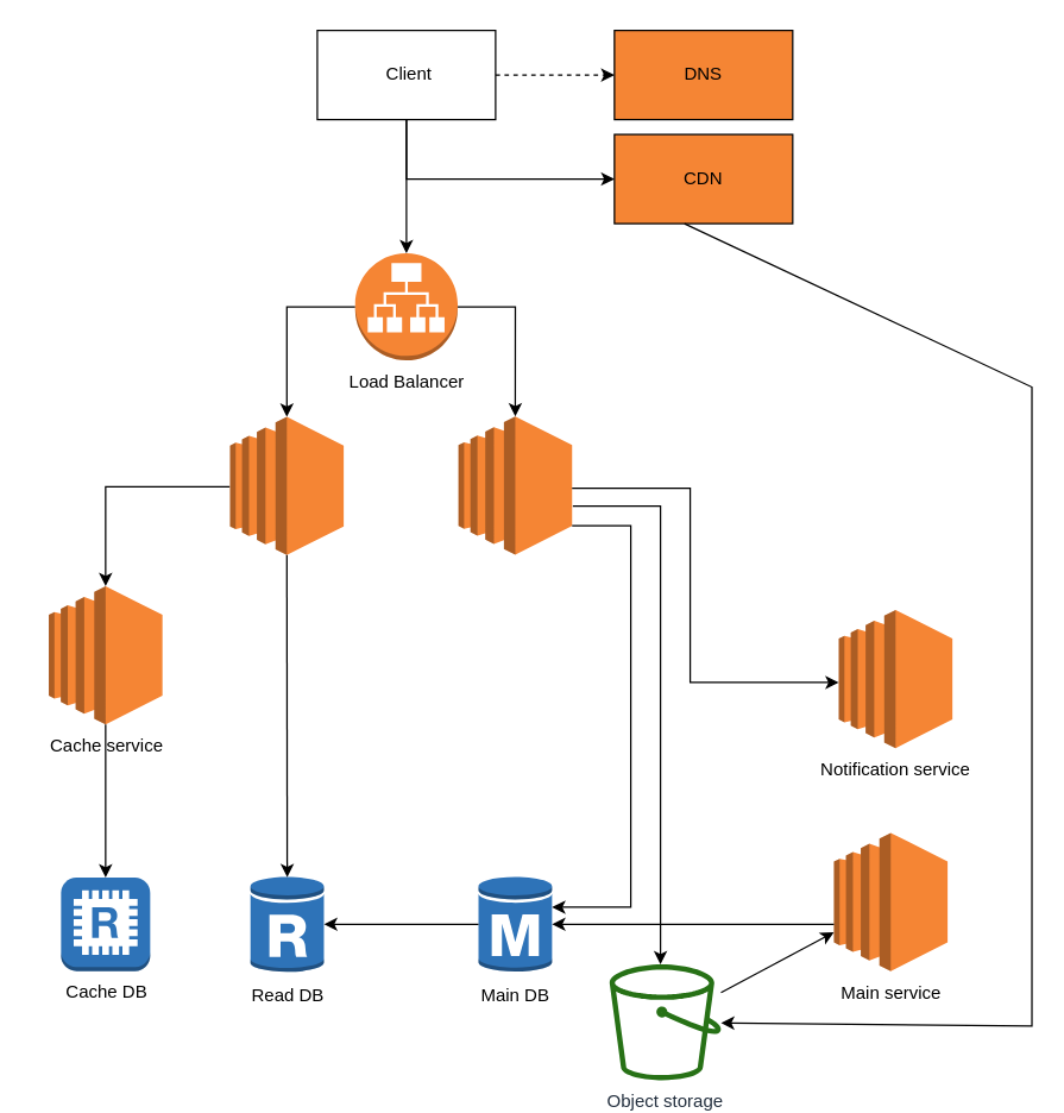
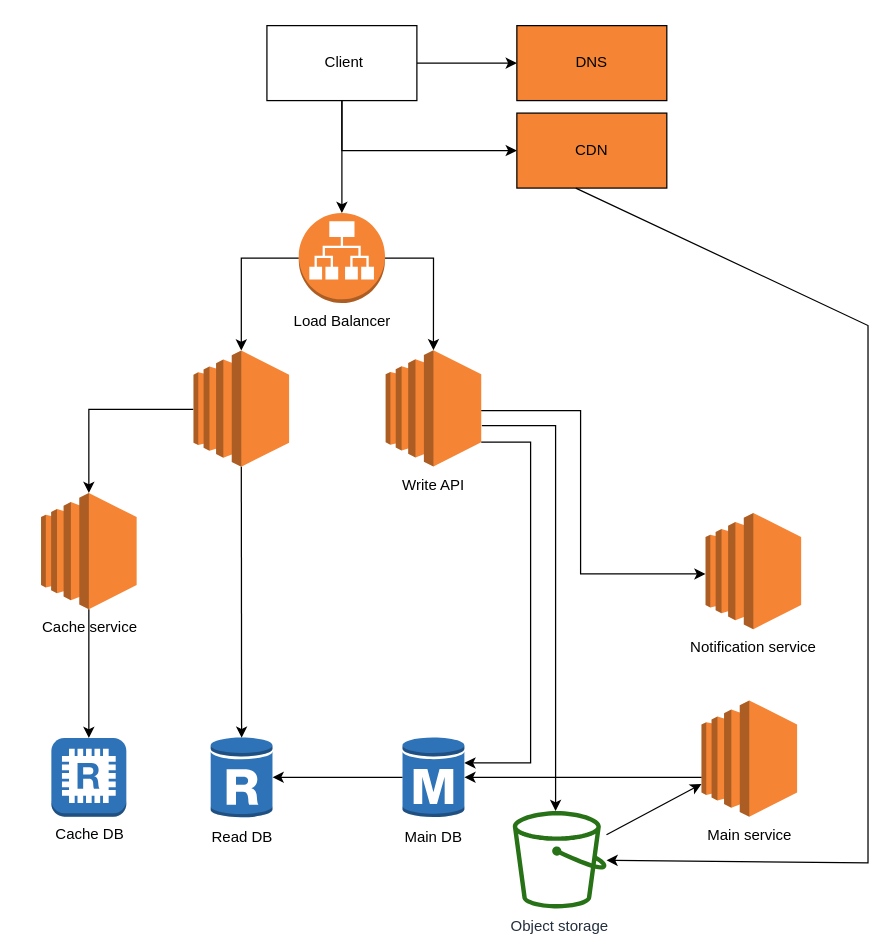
  <mxCell id="0" />
  <mxCell id="1" parent="0" />
  <mxCell id="2" value="&lt;div&gt;Object storage&lt;/div&gt;" style="outlineConnect=0;fontColor=#232F3E;gradientColor=none;fillColor=#277116;strokeColor=none;dashed=0;verticalLabelPosition=bottom;verticalAlign=top;align=center;html=1;fontSize=12;fontStyle=0;aspect=fixed;pointerEvents=1;shape=mxgraph.aws4.bucket;labelBackgroundColor=#ffffff;" parent="1" vertex="1"><mxGeometry x="409.75" y="648.5" width="75" height="78" as="geometry" /></mxCell>
- <mxCell id="3" value="" style="edgeStyle=orthogonalEdgeStyle;rounded=0;orthogonalLoop=1;jettySize=auto;html=1;dashed=1;" edge="1" parent="1" source="5" target="6"><mxGeometry relative="1" as="geometry" /></mxCell>
+ <mxCell id="3" value="" style="edgeStyle=orthogonalEdgeStyle;rounded=0;orthogonalLoop=1;jettySize=auto;html=1;" edge="1" parent="1" source="5" target="6"><mxGeometry relative="1" as="geometry" /></mxCell>
  <mxCell id="4" value="" style="edgeStyle=orthogonalEdgeStyle;rounded=0;orthogonalLoop=1;jettySize=auto;html=1;" edge="1" parent="1" source="5" target="7"><mxGeometry relative="1" as="geometry"><Array as="points"><mxPoint x="273" y="120" /></Array></mxGeometry></mxCell>
  <mxCell id="5" value="&lt;span style=&quot;white-space: pre;&quot;&gt;&#09;&lt;/span&gt;Client&lt;span style=&quot;white-space: pre;&quot;&gt;&#09;&lt;/span&gt;" style="rounded=0;whiteSpace=wrap;html=1;" vertex="1" parent="1"><mxGeometry x="213" y="20" width="120" height="60" as="geometry" /></mxCell>
  <mxCell id="6" value="DNS" style="rounded=0;whiteSpace=wrap;html=1;fillColor=#f58534;" vertex="1" parent="1"><mxGeometry x="413" y="20" width="120" height="60" as="geometry" /></mxCell>
  <mxCell id="7" value="CDN" style="rounded=0;whiteSpace=wrap;html=1;fillColor=#f58534;" vertex="1" parent="1"><mxGeometry x="413" y="90" width="120" height="60" as="geometry" /></mxCell>
  <mxCell id="8" style="edgeStyle=orthogonalEdgeStyle;rounded=0;orthogonalLoop=1;jettySize=auto;html=1;exitX=0;exitY=0.5;exitDx=0;exitDy=0;exitPerimeter=0;entryX=0.5;entryY=0;entryDx=0;entryDy=0;entryPerimeter=0;" edge="1" parent="1" source="12" target="18"><mxGeometry relative="1" as="geometry"><mxPoint x="164" y="320" as="targetPoint" /></mxGeometry></mxCell>
  <mxCell id="9" value="" style="endArrow=classic;html=1;rounded=0;exitX=0.5;exitY=1;exitDx=0;exitDy=0;entryX=0.5;entryY=0;entryDx=0;entryDy=0;entryPerimeter=0;" edge="1" parent="1" source="5" target="12"><mxGeometry width="50" height="50" relative="1" as="geometry"><mxPoint x="394" y="370" as="sourcePoint" /><mxPoint x="304" y="170" as="targetPoint" /></mxGeometry></mxCell>
  <mxCell id="10" value="" style="endArrow=classic;html=1;rounded=0;exitX=0.5;exitY=1;exitDx=0;exitDy=0;" edge="1" parent="1" target="2"><mxGeometry width="50" height="50" relative="1" as="geometry"><mxPoint x="460.13" y="150" as="sourcePoint" /><mxPoint x="486.123" y="729.101" as="targetPoint" /><Array as="points"><mxPoint x="694" y="260" /><mxPoint x="694" y="510" /><mxPoint x="694" y="690" /></Array></mxGeometry></mxCell>
  <mxCell id="11" value="" style="group" vertex="1" connectable="0" parent="1"><mxGeometry x="223" y="170" width="100" height="102" as="geometry" /></mxCell>
  <mxCell id="12" value="" style="outlineConnect=0;dashed=0;verticalLabelPosition=bottom;verticalAlign=top;align=center;html=1;shape=mxgraph.aws3.application_load_balancer;fillColor=#F58534;gradientColor=none;" vertex="1" parent="11"><mxGeometry x="15.5" width="69" height="72" as="geometry" /></mxCell>
  <mxCell id="13" value="&lt;div&gt;Load Balancer&lt;/div&gt;" style="text;html=1;align=center;verticalAlign=middle;resizable=0;points=[];autosize=1;strokeColor=none;fillColor=none;" vertex="1" parent="11"><mxGeometry y="72" width="100" height="30" as="geometry" /></mxCell>
  <mxCell id="14" value="" style="group" vertex="1" connectable="0" parent="1"><mxGeometry x="308" y="279.75" width="76.5" height="123" as="geometry" /></mxCell>
  <mxCell id="15" value="" style="outlineConnect=0;dashed=0;verticalLabelPosition=bottom;verticalAlign=top;align=center;html=1;shape=mxgraph.aws3.ec2;fillColor=#F58534;gradientColor=none;" vertex="1" parent="14"><mxGeometry width="76.5" height="93" as="geometry" /></mxCell>
+ <mxCell id="16" value="&lt;div&gt;Write API&lt;/div&gt;" style="text;html=1;align=center;verticalAlign=middle;resizable=0;points=[];autosize=1;strokeColor=none;fillColor=none;" vertex="1" parent="14"><mxGeometry x="3.25" y="93" width="70" height="30" as="geometry" /></mxCell>
  <mxCell id="17" value="" style="group" vertex="1" connectable="0" parent="1"><mxGeometry x="154.25" y="280" width="76.5" height="123" as="geometry" /></mxCell>
  <mxCell id="18" value="" style="outlineConnect=0;dashed=0;verticalLabelPosition=bottom;verticalAlign=top;align=center;html=1;shape=mxgraph.aws3.ec2;fillColor=#F58534;gradientColor=none;direction=south;rotation=-90;" vertex="1" parent="17"><mxGeometry x="-8.25" y="8.25" width="93" height="76.5" as="geometry" /></mxCell>
  <mxCell id="19" style="edgeStyle=orthogonalEdgeStyle;rounded=0;orthogonalLoop=1;jettySize=auto;html=1;exitX=1;exitY=0.5;exitDx=0;exitDy=0;exitPerimeter=0;entryX=0.5;entryY=0;entryDx=0;entryDy=0;entryPerimeter=0;" edge="1" parent="1" source="12" target="15"><mxGeometry relative="1" as="geometry"><Array as="points"><mxPoint x="346" y="206" /></Array></mxGeometry></mxCell>
  <mxCell id="20" style="edgeStyle=orthogonalEdgeStyle;rounded=0;orthogonalLoop=1;jettySize=auto;html=1;" edge="1" parent="1" target="2"><mxGeometry relative="1" as="geometry"><mxPoint x="414" y="700" as="targetPoint" /><mxPoint x="385" y="340" as="sourcePoint" /><Array as="points"><mxPoint x="385" y="340" /><mxPoint x="444" y="340" /></Array></mxGeometry></mxCell>
  <mxCell id="21" value="" style="group" vertex="1" connectable="0" parent="1"><mxGeometry x="311.25" y="588.5" width="70" height="96" as="geometry" /></mxCell>
  <mxCell id="22" value="" style="outlineConnect=0;dashed=0;verticalLabelPosition=bottom;verticalAlign=top;align=center;html=1;shape=mxgraph.aws3.rds_db_instance;fillColor=#2E73B8;gradientColor=none;" vertex="1" parent="21"><mxGeometry x="10.25" width="49.5" height="66" as="geometry" /></mxCell>
  <mxCell id="23" value="&lt;div&gt;Main DB&lt;/div&gt;" style="text;html=1;align=center;verticalAlign=middle;resizable=0;points=[];autosize=1;strokeColor=none;fillColor=none;" vertex="1" parent="21"><mxGeometry y="66" width="70" height="30" as="geometry" /></mxCell>
  <mxCell id="24" value="" style="group" vertex="1" connectable="0" parent="1"><mxGeometry x="157.5" y="588.5" width="70" height="96" as="geometry" /></mxCell>
  <mxCell id="25" value="" style="outlineConnect=0;dashed=0;verticalLabelPosition=bottom;verticalAlign=top;align=center;html=1;shape=mxgraph.aws3.rds_db_instance_read_replica;fillColor=#2E73B8;gradientColor=none;" vertex="1" parent="24"><mxGeometry x="10.5" width="49.5" height="66" as="geometry" /></mxCell>
  <mxCell id="26" value="&lt;div&gt;Read DB&lt;/div&gt;" style="text;html=1;align=center;verticalAlign=middle;resizable=0;points=[];autosize=1;strokeColor=none;fillColor=none;" vertex="1" parent="24"><mxGeometry y="66" width="70" height="30" as="geometry" /></mxCell>
  <mxCell id="27" style="edgeStyle=orthogonalEdgeStyle;rounded=0;orthogonalLoop=1;jettySize=auto;html=1;exitX=0;exitY=0.5;exitDx=0;exitDy=0;exitPerimeter=0;entryX=1;entryY=0.5;entryDx=0;entryDy=0;entryPerimeter=0;" edge="1" parent="1" source="22" target="25"><mxGeometry relative="1" as="geometry" /></mxCell>
  <mxCell id="28" style="edgeStyle=orthogonalEdgeStyle;rounded=0;orthogonalLoop=1;jettySize=auto;html=1;exitX=1;exitY=0.79;exitDx=0;exitDy=0;exitPerimeter=0;" edge="1" parent="1" source="15" target="22"><mxGeometry relative="1" as="geometry"><Array as="points"><mxPoint x="424" y="353" /><mxPoint x="424" y="610" /></Array></mxGeometry></mxCell>
  <mxCell id="29" value="" style="group" vertex="1" connectable="0" parent="1"><mxGeometry x="560.75" y="560" width="93.25" height="123" as="geometry" /></mxCell>
  <mxCell id="30" value="" style="outlineConnect=0;dashed=0;verticalLabelPosition=bottom;verticalAlign=top;align=center;html=1;shape=mxgraph.aws3.ec2;fillColor=#F58534;gradientColor=none;" vertex="1" parent="29"><mxGeometry width="76.5" height="93" as="geometry" /></mxCell>
  <mxCell id="31" value="&lt;div&gt;Main service&lt;/div&gt;" style="text;html=1;align=center;verticalAlign=middle;resizable=0;points=[];autosize=1;strokeColor=none;fillColor=none;" vertex="1" parent="29"><mxGeometry x="-16.75" y="93" width="110" height="30" as="geometry" /></mxCell>
  <mxCell id="32" value="" style="endArrow=classic;html=1;rounded=0;" edge="1" parent="1" source="2" target="30"><mxGeometry width="50" height="50" relative="1" as="geometry"><mxPoint x="340.75" y="458.5" as="sourcePoint" /><mxPoint x="390.75" y="408.5" as="targetPoint" /></mxGeometry></mxCell>
  <mxCell id="33" style="edgeStyle=orthogonalEdgeStyle;rounded=0;orthogonalLoop=1;jettySize=auto;html=1;entryX=1;entryY=0.5;entryDx=0;entryDy=0;entryPerimeter=0;" edge="1" parent="1" target="22"><mxGeometry relative="1" as="geometry"><mxPoint x="560.75" y="621.5" as="sourcePoint" /><Array as="points"><mxPoint x="560.75" y="621.5" /></Array></mxGeometry></mxCell>
  <mxCell id="34" value="" style="endArrow=classic;html=1;rounded=0;exitX=0.5;exitY=1;exitDx=0;exitDy=0;exitPerimeter=0;entryX=0.5;entryY=0.02;entryDx=0;entryDy=0;entryPerimeter=0;" edge="1" parent="1" source="18" target="25"><mxGeometry width="50" height="50" relative="1" as="geometry"><mxPoint x="344" y="500" as="sourcePoint" /><mxPoint x="394" y="450" as="targetPoint" /></mxGeometry></mxCell>
  <mxCell id="35" value="" style="group" vertex="1" connectable="0" parent="1"><mxGeometry x="564" y="410" width="98.25" height="123" as="geometry" /></mxCell>
  <mxCell id="36" value="" style="outlineConnect=0;dashed=0;verticalLabelPosition=bottom;verticalAlign=top;align=center;html=1;shape=mxgraph.aws3.ec2;fillColor=#F58534;gradientColor=none;" vertex="1" parent="35"><mxGeometry width="76.5" height="93" as="geometry" /></mxCell>
  <mxCell id="37" value="&lt;div&gt;Notification service&lt;/div&gt;" style="text;html=1;align=center;verticalAlign=middle;resizable=0;points=[];autosize=1;strokeColor=none;fillColor=none;" vertex="1" parent="35"><mxGeometry x="-21.75" y="93" width="120" height="30" as="geometry" /></mxCell>
  <mxCell id="38" style="edgeStyle=orthogonalEdgeStyle;rounded=0;orthogonalLoop=1;jettySize=auto;html=1;exitX=1;exitY=0.5;exitDx=0;exitDy=0;exitPerimeter=0;" edge="1" parent="1"><mxGeometry relative="1" as="geometry"><mxPoint x="384.5" y="328" as="sourcePoint" /><mxPoint x="564" y="458.75" as="targetPoint" /><Array as="points"><mxPoint x="464" y="328" /><mxPoint x="464" y="459" /></Array></mxGeometry></mxCell>
  <mxCell id="39" value="" style="group" vertex="1" connectable="0" parent="1"><mxGeometry x="32.25" y="394" width="88.25" height="123" as="geometry" /></mxCell>
  <mxCell id="40" value="" style="outlineConnect=0;dashed=0;verticalLabelPosition=bottom;verticalAlign=top;align=center;html=1;shape=mxgraph.aws3.ec2;fillColor=#F58534;gradientColor=none;direction=south;rotation=-90;" vertex="1" parent="39"><mxGeometry x="-8.25" y="8.25" width="93" height="76.5" as="geometry" /></mxCell>
  <mxCell id="41" value="&lt;div&gt;Cache service&lt;/div&gt;" style="text;html=1;align=center;verticalAlign=middle;resizable=0;points=[];autosize=1;strokeColor=none;fillColor=none;" vertex="1" parent="39"><mxGeometry x="-11.75" y="93" width="100" height="30" as="geometry" /></mxCell>
  <mxCell id="42" style="edgeStyle=orthogonalEdgeStyle;rounded=0;orthogonalLoop=1;jettySize=auto;html=1;entryX=0.5;entryY=0;entryDx=0;entryDy=0;entryPerimeter=0;" edge="1" parent="1" target="40"><mxGeometry relative="1" as="geometry"><mxPoint x="154" y="327" as="sourcePoint" /><Array as="points"><mxPoint x="71" y="327" /></Array></mxGeometry></mxCell>
  <mxCell id="43" value="&lt;div&gt;Cache DB&lt;/div&gt;" style="outlineConnect=0;dashed=0;verticalLabelPosition=bottom;verticalAlign=top;align=center;html=1;shape=mxgraph.aws3.redis;fillColor=#2E73B8;gradientColor=none;" vertex="1" parent="1"><mxGeometry x="40.5" y="590" width="60" height="63" as="geometry" /></mxCell>
  <mxCell id="44" style="edgeStyle=orthogonalEdgeStyle;rounded=0;orthogonalLoop=1;jettySize=auto;html=1;exitX=0.5;exitY=1;exitDx=0;exitDy=0;exitPerimeter=0;entryX=0.5;entryY=0;entryDx=0;entryDy=0;entryPerimeter=0;" edge="1" parent="1" source="40" target="43"><mxGeometry relative="1" as="geometry" /></mxCell>
